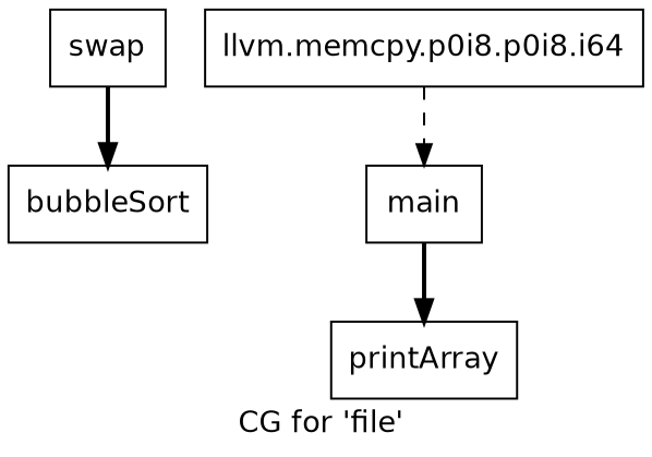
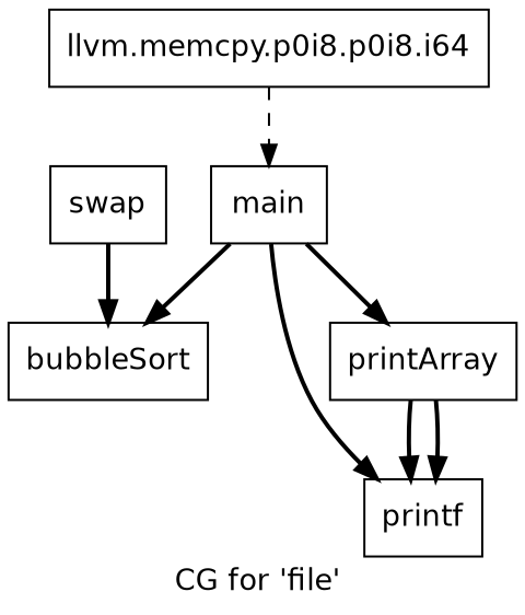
  digraph {
    fontname="DejaVu Sans"
    label="CG for 'file' "
    node [fontname="DejaVu Sans" shape=record]
    edge [fontname="DejaVu Sans" style=bold]
    n1 [label="{bubbleSort}"]
    n2 [label="{swap}"]
    n3 [label="{llvm.memcpy.p0i8.p0i8.i64}"]
    n4 [label="{main}"]
+   n5 [label="{printf}"]
    n6 [label="{printArray}"]
    n2 -> n1
    n3 -> n4 [style=dashed]
+   n4 -> n1
+   n4 -> n5
    n4 -> n6
+   n6 -> n5
+   n6 -> n5
  }
